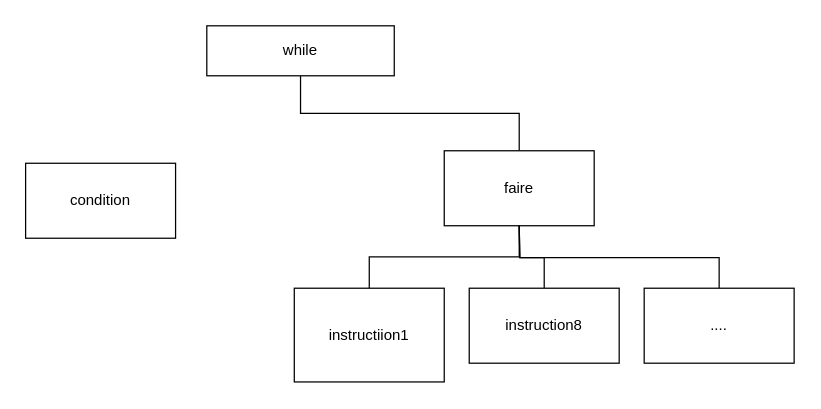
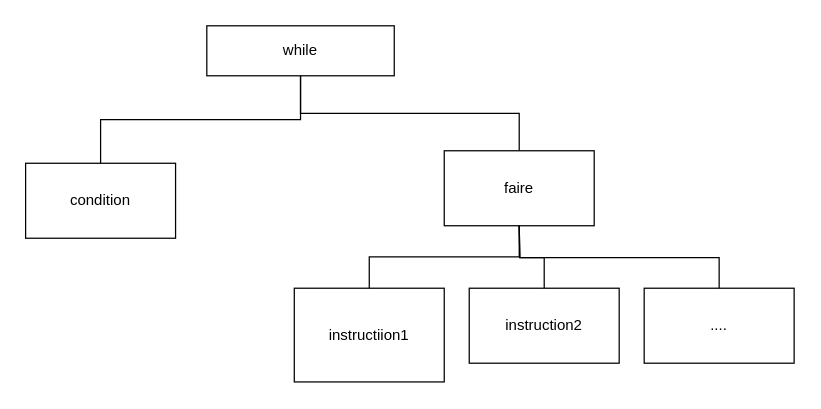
  <mxCell id="0" />
  <mxCell id="1" parent="0" />
  <mxCell id="2" style="edgeStyle=orthogonalEdgeStyle;rounded=0;orthogonalLoop=1;jettySize=auto;html=1;exitX=0.5;exitY=1;exitDx=0;exitDy=0;entryX=0.5;entryY=0;entryDx=0;entryDy=0;endArrow=none;endFill=0;" edge="1" parent="1" source="3" target="6"><mxGeometry relative="1" as="geometry" /></mxCell>
  <mxCell id="3" value="while" style="rounded=0;whiteSpace=wrap;html=1;" vertex="1" parent="1"><mxGeometry x="165" y="20" width="150" height="40" as="geometry" /></mxCell>
+ <mxCell id="4" style="edgeStyle=orthogonalEdgeStyle;rounded=0;orthogonalLoop=1;jettySize=auto;html=1;exitX=0.5;exitY=0;exitDx=0;exitDy=0;entryX=0.5;entryY=1;entryDx=0;entryDy=0;endArrow=none;endFill=0;" edge="1" parent="1" source="5" target="3"><mxGeometry relative="1" as="geometry"><mxPoint x="105" y="120" as="targetPoint" /></mxGeometry></mxCell>
  <mxCell id="5" value="condition" style="rounded=0;whiteSpace=wrap;html=1;" vertex="1" parent="1"><mxGeometry x="20" y="130" width="120" height="60" as="geometry" /></mxCell>
  <mxCell id="6" value="faire" style="rounded=0;whiteSpace=wrap;html=1;" vertex="1" parent="1"><mxGeometry x="355" y="120" width="120" height="60" as="geometry" /></mxCell>
  <mxCell id="7" style="edgeStyle=orthogonalEdgeStyle;rounded=0;orthogonalLoop=1;jettySize=auto;html=1;exitX=0.5;exitY=0;exitDx=0;exitDy=0;entryX=0.5;entryY=1;entryDx=0;entryDy=0;endArrow=none;endFill=0;" edge="1" parent="1" source="8" target="6"><mxGeometry relative="1" as="geometry" /></mxCell>
  <mxCell id="8" value="instructiion1" style="rounded=0;whiteSpace=wrap;html=1;" vertex="1" parent="1"><mxGeometry x="235" y="230" width="120" height="75" as="geometry" /></mxCell>
  <mxCell id="9" style="edgeStyle=orthogonalEdgeStyle;rounded=0;orthogonalLoop=1;jettySize=auto;html=1;exitX=0.5;exitY=0;exitDx=0;exitDy=0;endArrow=none;endFill=0;" edge="1" parent="1" source="10"><mxGeometry relative="1" as="geometry"><mxPoint x="415" y="180" as="targetPoint" /></mxGeometry></mxCell>
- <mxCell id="10" value="instruction8" style="rounded=0;whiteSpace=wrap;html=1;" vertex="1" parent="1"><mxGeometry x="375" y="230" width="120" height="60" as="geometry" /></mxCell>
+ <mxCell id="10" value="instruction2" style="rounded=0;whiteSpace=wrap;html=1;" vertex="1" parent="1"><mxGeometry x="375" y="230" width="120" height="60" as="geometry" /></mxCell>
  <mxCell id="11" style="edgeStyle=orthogonalEdgeStyle;rounded=0;orthogonalLoop=1;jettySize=auto;html=1;exitX=0.5;exitY=0;exitDx=0;exitDy=0;endArrow=none;endFill=0;" edge="1" parent="1" source="12"><mxGeometry relative="1" as="geometry"><mxPoint x="415" y="180" as="targetPoint" /></mxGeometry></mxCell>
  <mxCell id="12" value="...." style="rounded=0;whiteSpace=wrap;html=1;" vertex="1" parent="1"><mxGeometry x="515" y="230" width="120" height="60" as="geometry" /></mxCell>
